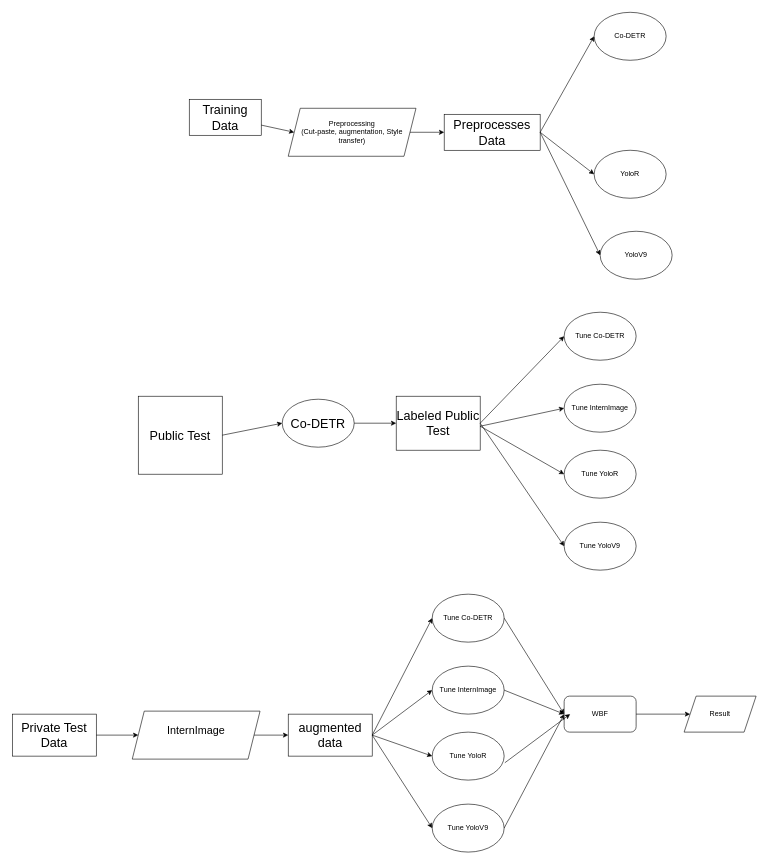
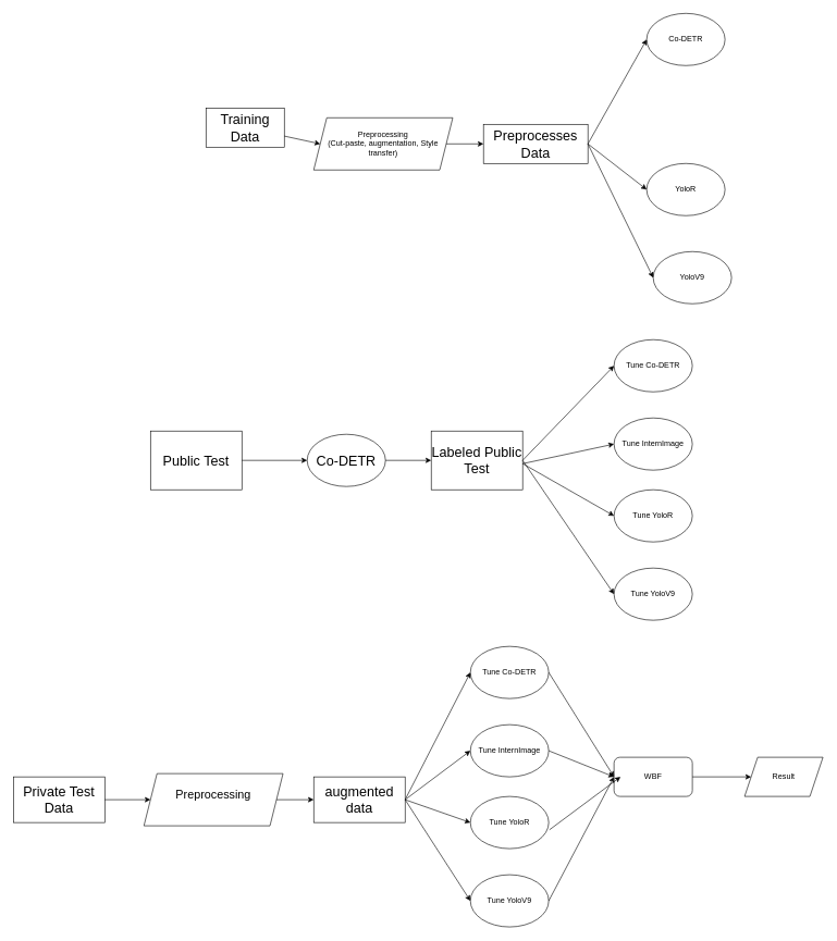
  <mxCell id="0" />
  <mxCell id="1" parent="0" />
  <mxCell id="2" value="&lt;font style=&quot;font-size: 21px;&quot;&gt;Training Data&lt;/font&gt;" style="rounded=0;whiteSpace=wrap;html=1;" vertex="1" parent="1"><mxGeometry x="315" y="165" width="120" height="60" as="geometry" /></mxCell>
  <mxCell id="3" value="Preprocessing&lt;div&gt;(Cut-paste, augmentation, Style transfer)&lt;/div&gt;" style="shape=parallelogram;perimeter=parallelogramPerimeter;whiteSpace=wrap;html=1;fixedSize=1;" vertex="1" parent="1"><mxGeometry x="480" y="180" width="213" height="80" as="geometry" /></mxCell>
  <mxCell id="4" value="" style="endArrow=classic;html=1;rounded=0;entryX=0;entryY=0.5;entryDx=0;entryDy=0;" edge="1" parent="1" source="2" target="3"><mxGeometry width="50" height="50" relative="1" as="geometry"><mxPoint x="470" y="120" as="sourcePoint" /><mxPoint x="520" y="70" as="targetPoint" /></mxGeometry></mxCell>
  <mxCell id="5" value="&lt;font style=&quot;font-size: 21px;&quot;&gt;Preprocesses&lt;/font&gt;&lt;div&gt;&lt;font style=&quot;font-size: 21px;&quot;&gt;Data&lt;/font&gt;&lt;/div&gt;" style="rounded=0;whiteSpace=wrap;html=1;" vertex="1" parent="1"><mxGeometry x="740" y="190" width="160" height="60" as="geometry" /></mxCell>
  <mxCell id="6" value="" style="endArrow=classic;html=1;rounded=0;exitX=1;exitY=0.5;exitDx=0;exitDy=0;" edge="1" parent="1" source="3" target="5"><mxGeometry width="50" height="50" relative="1" as="geometry"><mxPoint x="460" y="230" as="sourcePoint" /><mxPoint x="518" y="230" as="targetPoint" /></mxGeometry></mxCell>
  <mxCell id="7" value="Co-DETR" style="ellipse;whiteSpace=wrap;html=1;" vertex="1" parent="1"><mxGeometry x="990" y="20" width="120" height="80" as="geometry" /></mxCell>
  <mxCell id="8" value="YoloR" style="ellipse;whiteSpace=wrap;html=1;" vertex="1" parent="1"><mxGeometry x="990" y="250" width="120" height="80" as="geometry" /></mxCell>
  <mxCell id="9" value="YoloV9" style="ellipse;whiteSpace=wrap;html=1;" vertex="1" parent="1"><mxGeometry x="1000" y="385" width="120" height="80" as="geometry" /></mxCell>
  <mxCell id="10" value="" style="endArrow=classic;html=1;rounded=0;entryX=0;entryY=0.5;entryDx=0;entryDy=0;exitX=1;exitY=0.5;exitDx=0;exitDy=0;" edge="1" parent="1" source="5" target="7"><mxGeometry width="50" height="50" relative="1" as="geometry"><mxPoint x="890" y="340" as="sourcePoint" /><mxPoint x="940" y="290" as="targetPoint" /></mxGeometry></mxCell>
  <mxCell id="11" value="" style="endArrow=classic;html=1;rounded=0;exitX=1;exitY=0.5;exitDx=0;exitDy=0;entryX=0;entryY=0.5;entryDx=0;entryDy=0;" edge="1" parent="1" source="5" target="8"><mxGeometry width="50" height="50" relative="1" as="geometry"><mxPoint x="910" y="230" as="sourcePoint" /><mxPoint x="1000" y="190" as="targetPoint" /></mxGeometry></mxCell>
  <mxCell id="12" value="" style="endArrow=classic;html=1;rounded=0;exitX=1;exitY=0.5;exitDx=0;exitDy=0;entryX=0;entryY=0.5;entryDx=0;entryDy=0;" edge="1" parent="1" source="5" target="9"><mxGeometry width="50" height="50" relative="1" as="geometry"><mxPoint x="910" y="230" as="sourcePoint" /><mxPoint x="1000" y="300" as="targetPoint" /></mxGeometry></mxCell>
  <mxCell id="13" value="&lt;font style=&quot;font-size: 21px;&quot;&gt;Private Test Data&lt;/font&gt;" style="rounded=0;whiteSpace=wrap;html=1;" vertex="1" parent="1"><mxGeometry x="20" y="1190" width="140" height="70" as="geometry" /></mxCell>
- <mxCell id="14" value="&lt;font style=&quot;font-size: 18px;&quot;&gt;InternImage&lt;/font&gt;&lt;div&gt;&lt;br&gt;&lt;/div&gt;" style="shape=parallelogram;perimeter=parallelogramPerimeter;whiteSpace=wrap;html=1;fixedSize=1;" vertex="1" parent="1"><mxGeometry x="220" y="1185" width="213" height="80" as="geometry" /></mxCell>
+ <mxCell id="14" value="&lt;font style=&quot;font-size: 18px;&quot;&gt;Preprocessing&lt;/font&gt;&lt;div&gt;&lt;br&gt;&lt;/div&gt;" style="shape=parallelogram;perimeter=parallelogramPerimeter;whiteSpace=wrap;html=1;fixedSize=1;" vertex="1" parent="1"><mxGeometry x="220" y="1185" width="213" height="80" as="geometry" /></mxCell>
  <mxCell id="15" value="" style="endArrow=classic;html=1;rounded=0;exitX=1;exitY=0.5;exitDx=0;exitDy=0;entryX=0;entryY=0.5;entryDx=0;entryDy=0;" edge="1" parent="1" source="13" target="14"><mxGeometry width="50" height="50" relative="1" as="geometry"><mxPoint x="100" y="1180" as="sourcePoint" /><mxPoint x="150" y="1130" as="targetPoint" /></mxGeometry></mxCell>
  <mxCell id="16" value="&lt;font style=&quot;font-size: 21px;&quot;&gt;augmented&lt;/font&gt;&lt;div&gt;&lt;font style=&quot;font-size: 21px;&quot;&gt;data&lt;/font&gt;&lt;/div&gt;" style="rounded=0;whiteSpace=wrap;html=1;" vertex="1" parent="1"><mxGeometry x="480" y="1190" width="140" height="70" as="geometry" /></mxCell>
  <mxCell id="17" value="" style="endArrow=classic;html=1;rounded=0;exitX=1;exitY=0.5;exitDx=0;exitDy=0;entryX=0;entryY=0.5;entryDx=0;entryDy=0;" edge="1" parent="1" source="14" target="16"><mxGeometry width="50" height="50" relative="1" as="geometry"><mxPoint x="450" y="1340" as="sourcePoint" /><mxPoint x="500" y="1290" as="targetPoint" /></mxGeometry></mxCell>
  <mxCell id="18" value="Tune Co-DETR" style="ellipse;whiteSpace=wrap;html=1;" vertex="1" parent="1"><mxGeometry x="720" y="990" width="120" height="80" as="geometry" /></mxCell>
  <mxCell id="19" value="Tune InternImage" style="ellipse;whiteSpace=wrap;html=1;" vertex="1" parent="1"><mxGeometry x="720" y="1110" width="120" height="80" as="geometry" /></mxCell>
  <mxCell id="20" value="Tune YoloR" style="ellipse;whiteSpace=wrap;html=1;" vertex="1" parent="1"><mxGeometry x="720" y="1220" width="120" height="80" as="geometry" /></mxCell>
  <mxCell id="21" value="Tune YoloV9" style="ellipse;whiteSpace=wrap;html=1;" vertex="1" parent="1"><mxGeometry x="720" y="1340" width="120" height="80" as="geometry" /></mxCell>
  <mxCell id="22" value="" style="endArrow=classic;html=1;rounded=0;exitX=1;exitY=0.5;exitDx=0;exitDy=0;entryX=0;entryY=0.5;entryDx=0;entryDy=0;" edge="1" parent="1" source="16" target="18"><mxGeometry width="50" height="50" relative="1" as="geometry"><mxPoint x="620" y="1360" as="sourcePoint" /><mxPoint x="670" y="1310" as="targetPoint" /></mxGeometry></mxCell>
  <mxCell id="23" value="" style="endArrow=classic;html=1;rounded=0;exitX=1;exitY=0.5;exitDx=0;exitDy=0;entryX=0;entryY=0.5;entryDx=0;entryDy=0;" edge="1" parent="1" source="16" target="19"><mxGeometry width="50" height="50" relative="1" as="geometry"><mxPoint x="630" y="1235" as="sourcePoint" /><mxPoint x="730" y="1040" as="targetPoint" /></mxGeometry></mxCell>
  <mxCell id="24" value="" style="endArrow=classic;html=1;rounded=0;exitX=1;exitY=0.5;exitDx=0;exitDy=0;entryX=0;entryY=0.5;entryDx=0;entryDy=0;" edge="1" parent="1" source="16" target="20"><mxGeometry width="50" height="50" relative="1" as="geometry"><mxPoint x="630" y="1235" as="sourcePoint" /><mxPoint x="730" y="1160" as="targetPoint" /></mxGeometry></mxCell>
  <mxCell id="25" value="" style="endArrow=classic;html=1;rounded=0;exitX=1;exitY=0.5;exitDx=0;exitDy=0;entryX=0;entryY=0.5;entryDx=0;entryDy=0;" edge="1" parent="1" source="16" target="21"><mxGeometry width="50" height="50" relative="1" as="geometry"><mxPoint x="630" y="1235" as="sourcePoint" /><mxPoint x="730" y="1270" as="targetPoint" /></mxGeometry></mxCell>
  <mxCell id="26" value="WBF" style="rounded=1;whiteSpace=wrap;html=1;" vertex="1" parent="1"><mxGeometry x="940" y="1160" width="120" height="60" as="geometry" /></mxCell>
  <mxCell id="27" value="" style="endArrow=classic;html=1;rounded=0;exitX=1;exitY=0.5;exitDx=0;exitDy=0;entryX=0;entryY=0.5;entryDx=0;entryDy=0;" edge="1" parent="1" source="18" target="26"><mxGeometry width="50" height="50" relative="1" as="geometry"><mxPoint x="630" y="1235" as="sourcePoint" /><mxPoint x="730" y="1040" as="targetPoint" /></mxGeometry></mxCell>
  <mxCell id="28" value="" style="endArrow=classic;html=1;rounded=0;exitX=1;exitY=0.5;exitDx=0;exitDy=0;entryX=0;entryY=0.5;entryDx=0;entryDy=0;" edge="1" parent="1" source="19" target="26"><mxGeometry width="50" height="50" relative="1" as="geometry"><mxPoint x="850" y="1040" as="sourcePoint" /><mxPoint x="950" y="1200" as="targetPoint" /></mxGeometry></mxCell>
  <mxCell id="29" value="" style="endArrow=classic;html=1;rounded=0;exitX=1.009;exitY=0.639;exitDx=0;exitDy=0;entryX=0.083;entryY=0.5;entryDx=0;entryDy=0;exitPerimeter=0;entryPerimeter=0;" edge="1" parent="1" source="20" target="26"><mxGeometry width="50" height="50" relative="1" as="geometry"><mxPoint x="850" y="1160" as="sourcePoint" /><mxPoint x="950" y="1200" as="targetPoint" /></mxGeometry></mxCell>
  <mxCell id="30" value="" style="endArrow=classic;html=1;rounded=0;exitX=1;exitY=0.5;exitDx=0;exitDy=0;entryX=0;entryY=0.5;entryDx=0;entryDy=0;" edge="1" parent="1" source="21" target="26"><mxGeometry width="50" height="50" relative="1" as="geometry"><mxPoint x="851" y="1281" as="sourcePoint" /><mxPoint x="960" y="1200" as="targetPoint" /></mxGeometry></mxCell>
  <mxCell id="31" value="Result" style="shape=parallelogram;perimeter=parallelogramPerimeter;whiteSpace=wrap;html=1;fixedSize=1;" vertex="1" parent="1"><mxGeometry x="1140" y="1160" width="120" height="60" as="geometry" /></mxCell>
  <mxCell id="32" value="" style="endArrow=classic;html=1;rounded=0;exitX=1;exitY=0.5;exitDx=0;exitDy=0;entryX=0;entryY=0.5;entryDx=0;entryDy=0;" edge="1" parent="1" source="26" target="31"><mxGeometry width="50" height="50" relative="1" as="geometry"><mxPoint x="850" y="1040" as="sourcePoint" /><mxPoint x="950" y="1200" as="targetPoint" /></mxGeometry></mxCell>
  <mxCell id="33" value="&lt;span style=&quot;font-size: 21px;&quot;&gt;Labeled Public Test&lt;/span&gt;" style="rounded=0;whiteSpace=wrap;html=1;" vertex="1" parent="1"><mxGeometry x="660" y="660" width="140" height="90" as="geometry" /></mxCell>
  <mxCell id="34" value="&lt;font style=&quot;font-size: 21px;&quot;&gt;Co-DETR&lt;/font&gt;" style="ellipse;whiteSpace=wrap;html=1;" vertex="1" parent="1"><mxGeometry x="470" y="665" width="120" height="80" as="geometry" /></mxCell>
- <mxCell id="35" value="&lt;span style=&quot;font-size: 21px;&quot;&gt;Public Test&lt;/span&gt;" style="rounded=0;whiteSpace=wrap;html=1;" vertex="1" parent="1"><mxGeometry x="230" y="660" width="140" height="130" as="geometry" /></mxCell>
+ <mxCell id="35" value="&lt;span style=&quot;font-size: 21px;&quot;&gt;Public Test&lt;/span&gt;" style="rounded=0;whiteSpace=wrap;html=1;" vertex="1" parent="1"><mxGeometry x="230" y="660" width="140" height="90" as="geometry" /></mxCell>
  <mxCell id="36" value="" style="endArrow=classic;html=1;rounded=0;exitX=1;exitY=0.5;exitDx=0;exitDy=0;entryX=0;entryY=0.5;entryDx=0;entryDy=0;" edge="1" parent="1" source="35" target="34"><mxGeometry width="50" height="50" relative="1" as="geometry"><mxPoint x="450" y="600" as="sourcePoint" /><mxPoint x="500" y="550" as="targetPoint" /></mxGeometry></mxCell>
  <mxCell id="37" value="" style="endArrow=classic;html=1;rounded=0;entryX=0;entryY=0.5;entryDx=0;entryDy=0;exitX=1;exitY=0.5;exitDx=0;exitDy=0;" edge="1" parent="1" source="34" target="33"><mxGeometry width="50" height="50" relative="1" as="geometry"><mxPoint x="600" y="710" as="sourcePoint" /><mxPoint x="490" y="710" as="targetPoint" /></mxGeometry></mxCell>
  <mxCell id="38" value="Tune Co-DETR" style="ellipse;whiteSpace=wrap;html=1;" vertex="1" parent="1"><mxGeometry x="940" y="520" width="120" height="80" as="geometry" /></mxCell>
  <mxCell id="39" value="Tune InternImage" style="ellipse;whiteSpace=wrap;html=1;" vertex="1" parent="1"><mxGeometry x="940" y="640" width="120" height="80" as="geometry" /></mxCell>
  <mxCell id="40" value="Tune YoloR" style="ellipse;whiteSpace=wrap;html=1;" vertex="1" parent="1"><mxGeometry x="940" y="750" width="120" height="80" as="geometry" /></mxCell>
  <mxCell id="41" value="Tune YoloV9" style="ellipse;whiteSpace=wrap;html=1;" vertex="1" parent="1"><mxGeometry x="940" y="870" width="120" height="80" as="geometry" /></mxCell>
  <mxCell id="42" value="" style="endArrow=classic;html=1;rounded=0;exitX=1;exitY=0.5;exitDx=0;exitDy=0;entryX=0;entryY=0.5;entryDx=0;entryDy=0;" edge="1" parent="1" source="33" target="38"><mxGeometry width="50" height="50" relative="1" as="geometry"><mxPoint x="850" y="560" as="sourcePoint" /><mxPoint x="900" y="510" as="targetPoint" /></mxGeometry></mxCell>
  <mxCell id="43" value="" style="endArrow=classic;html=1;rounded=0;exitX=1;exitY=0.556;exitDx=0;exitDy=0;entryX=0;entryY=0.5;entryDx=0;entryDy=0;exitPerimeter=0;" edge="1" parent="1" source="33" target="39"><mxGeometry width="50" height="50" relative="1" as="geometry"><mxPoint x="810" y="715" as="sourcePoint" /><mxPoint x="950" y="570" as="targetPoint" /></mxGeometry></mxCell>
  <mxCell id="44" value="" style="endArrow=classic;html=1;rounded=0;entryX=0;entryY=0.5;entryDx=0;entryDy=0;" edge="1" parent="1" target="40"><mxGeometry width="50" height="50" relative="1" as="geometry"><mxPoint x="800" y="710" as="sourcePoint" /><mxPoint x="950" y="690" as="targetPoint" /></mxGeometry></mxCell>
  <mxCell id="45" value="" style="endArrow=classic;html=1;rounded=0;entryX=0;entryY=0.5;entryDx=0;entryDy=0;exitX=1;exitY=0.5;exitDx=0;exitDy=0;" edge="1" parent="1" source="33" target="41"><mxGeometry width="50" height="50" relative="1" as="geometry"><mxPoint x="810" y="720" as="sourcePoint" /><mxPoint x="950" y="800" as="targetPoint" /></mxGeometry></mxCell>
